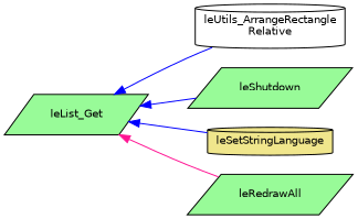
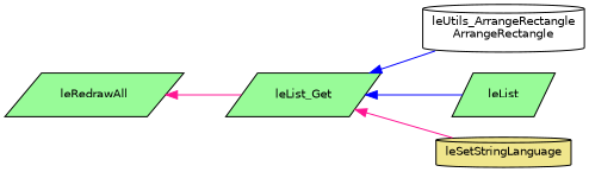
  digraph {
    rankdir=LR
    node [color=black fillcolor=palegreen fontname=Helvetica fontsize=10 shape=parallelogram style=filled]
    edge [color=blue dir=back fontname=Helvetica fontsize=10 labelfontname=Helvetica labelfontsize=10 style=solid]
    n1 [fontcolor=black height=0.2 label=leList_Get width=0.4]
-   n2 [fillcolor=white height=0.2 label="leUtils_ArrangeRectangle\lRelative" shape=cylinder width=0.4]
-   n3 [height=0.2 label=leShutdown width=0.4]
+   n2 [fillcolor=white height=0.2 label="leUtils_ArrangeRectangle\lArrangeRectangle" shape=cylinder width=0.4]
+   n3 [height=0.2 label=leList width=0.4]
    n4 [fillcolor=khaki height=0.2 label=leSetStringLanguage shape=cylinder width=0.4]
    n5 [height=0.2 label=leRedrawAll width=0.4]
    n1 -> n2
    n1 -> n3
-   n1 -> n4
-   n1 -> n5 [color=deeppink]
+   n1 -> n4 [color=deeppink]
+   n5 -> n1 [color=deeppink]
  }
